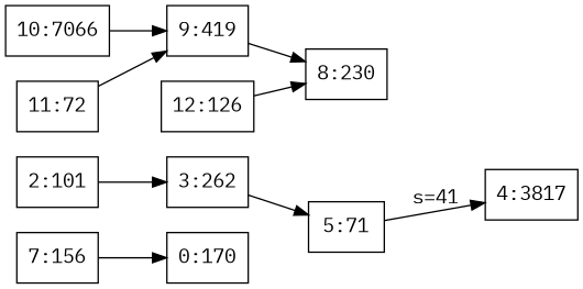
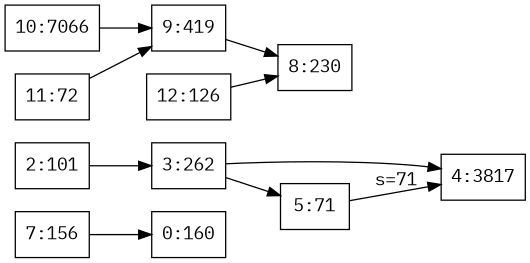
  digraph {
    fontname="IBM Plex Mono"
    rankdir=LR
    node [fontname="IBM Plex Mono" shape=box]
    edge [fontname="IBM Plex Mono"]
-   n1 [label="0:170"]
+   n1 [label="0:160"]
    n2 [label="2:101"]
    n3 [label="3:262"]
    n4 [label="4:3817"]
    n5 [label="5:71"]
    n6 [label="7:156"]
    n7 [label="8:230"]
    n8 [label="9:419"]
    n9 [label="10:7066"]
    n10 [label="11:72"]
    n11 [label="12:126"]
    n2 -> n3
+   n3 -> n4
    n3 -> n5
-   n5 -> n4 [label="s=41"]
+   n5 -> n4 [label="s=71"]
    n6 -> n1
    n8 -> n7
    n9 -> n8
    n10 -> n8
    n11 -> n7
  }
